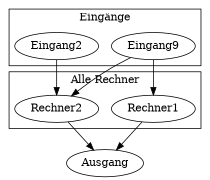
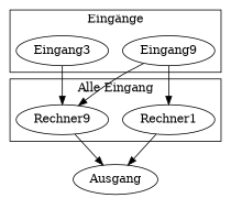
  digraph {
    n1 [label=Eingang9]
-   Eingang2
+   Eingang2 [label=Eingang3]
    Rechner1
-   Rechner2
+   Rechner2 [label=Rechner9]
    Ausgang
    subgraph cluster_1 {
      label="Eingänge"
      n1
      Eingang2
    }
    subgraph cluster_2 {
-     label="Alle Rechner"
+     label="Alle Eingang"
      Rechner1
      Rechner2
    }
    n1 -> Rechner1
    n1 -> Rechner2
    Eingang2 -> Rechner2
    Rechner1 -> Ausgang
    Rechner2 -> Ausgang
  }
